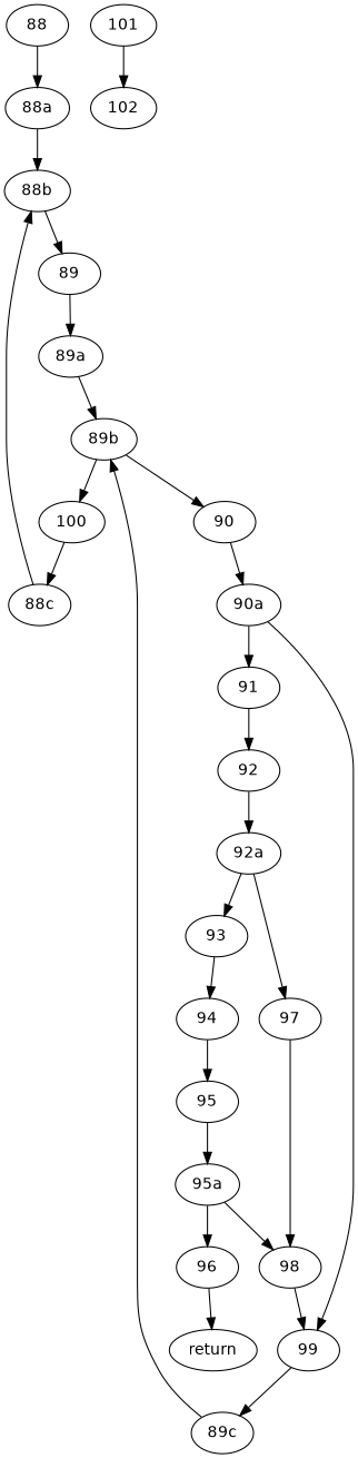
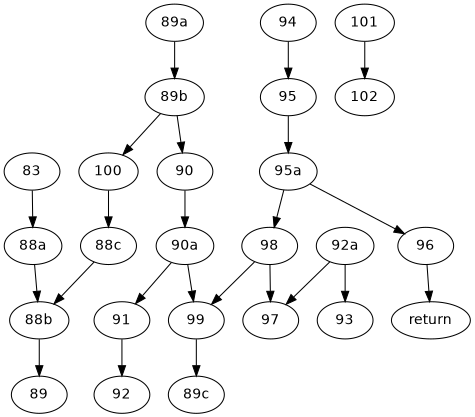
  digraph {
    fontname="DejaVu Sans"
    node [fontname="DejaVu Sans"]
    edge [fontname="DejaVu Sans"]
-   88
+   88 [label=83]
    "88a"
    "88b"
    89
    "89a"
    101
    102
    "89b"
    90
    100
    "90a"
    "88c"
    91
    99
    92
    "89c"
    "92a"
    93
    97
    94
    98
    95
    "95a"
    96
    return
    88 -> "88a"
    "88a" -> "88b"
    "88b" -> 89
-   89 -> "89a"
    "89a" -> "89b"
    101 -> 102
    "89b" -> 90
    "89b" -> 100
    90 -> "90a"
    100 -> "88c"
    "90a" -> 91
    "90a" -> 99
    "88c" -> "88b"
    91 -> 92
    99 -> "89c"
-   92 -> "92a"
-   "89c" -> "89b"
    "92a" -> 93
    "92a" -> 97
-   93 -> 94
-   97 -> 98
+   98 -> 97
    94 -> 95
    98 -> 99
    95 -> "95a"
    "95a" -> 98
    "95a" -> 96
    96 -> return
  }
